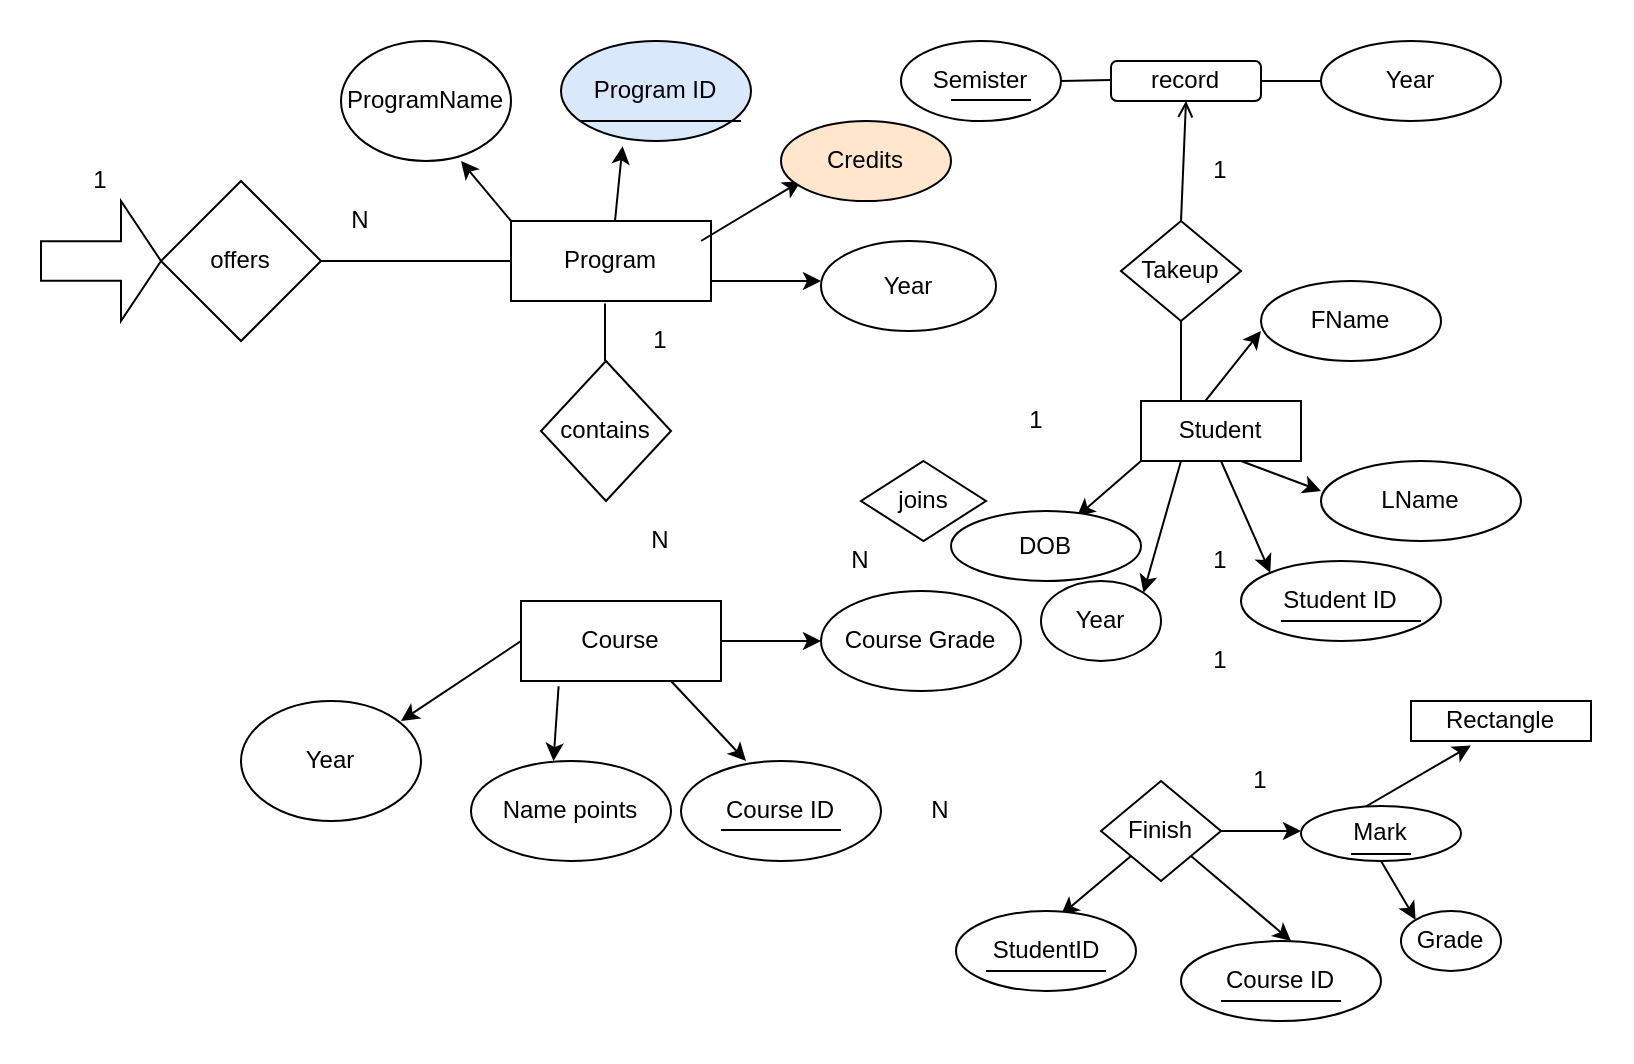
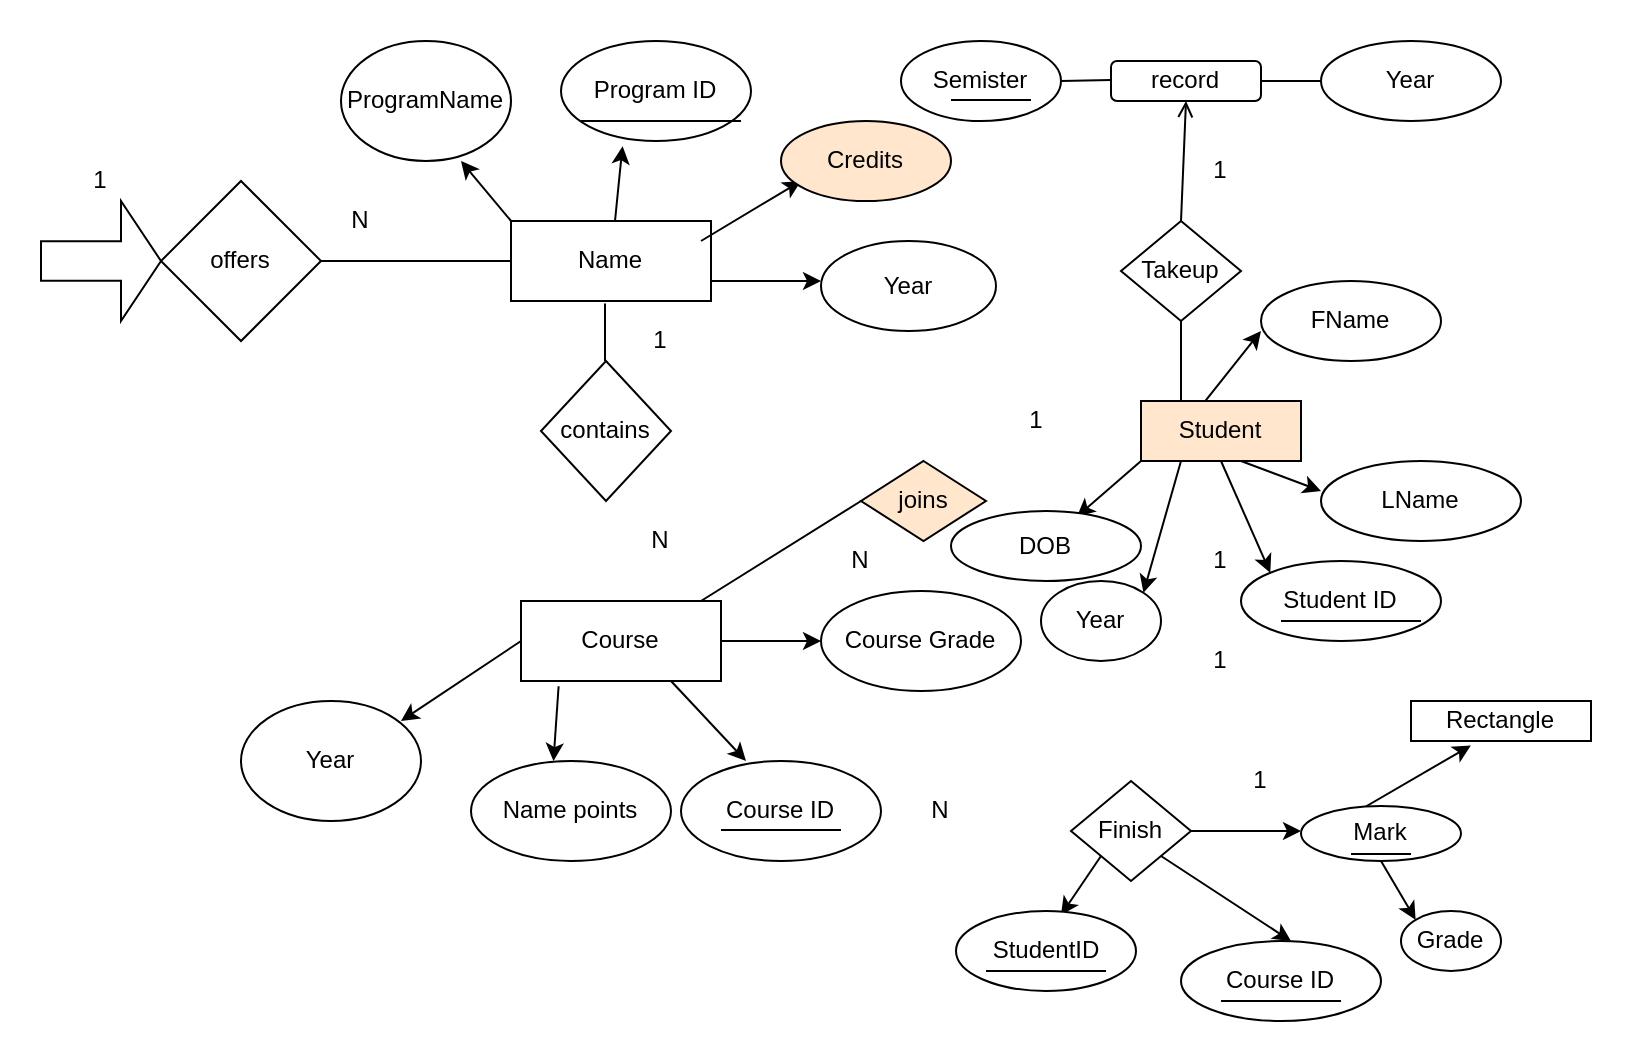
  <mxCell id="0" />
  <mxCell id="1" parent="0" />
- <mxCell id="2" value="Program" style="rounded=0;whiteSpace=wrap;html=1;" parent="1" vertex="1"><mxGeometry x="255" y="110" width="100" height="40" as="geometry" /></mxCell>
+ <mxCell id="2" value="Name" style="rounded=0;whiteSpace=wrap;html=1;" parent="1" vertex="1"><mxGeometry x="255" y="110" width="100" height="40" as="geometry" /></mxCell>
  <mxCell id="3" value="offers" style="rhombus;whiteSpace=wrap;html=1;" parent="1" vertex="1"><mxGeometry x="80" y="90" width="80" height="80" as="geometry" /></mxCell>
  <mxCell id="4" value="" style="html=1;shadow=0;dashed=0;align=center;verticalAlign=middle;shape=mxgraph.arrows2.arrow;dy=0.67;dx=20;notch=0;" parent="1" vertex="1"><mxGeometry x="20" y="100" width="60" height="60" as="geometry" /></mxCell>
  <mxCell id="5" value="" style="endArrow=classic;html=1;exitX=1;exitY=0.75;exitDx=0;exitDy=0;" parent="1" source="2" edge="1"><mxGeometry width="50" height="50" relative="1" as="geometry"><mxPoint x="290" y="240" as="sourcePoint" /><mxPoint x="410" y="140" as="targetPoint" /></mxGeometry></mxCell>
  <mxCell id="6" value="" style="endArrow=classic;html=1;entryX=0.408;entryY=1.13;entryDx=0;entryDy=0;entryPerimeter=0;" parent="1" source="2" edge="1"><mxGeometry width="50" height="50" relative="1" as="geometry"><mxPoint x="270" y="110" as="sourcePoint" /><mxPoint x="310.8" y="72.6" as="targetPoint" /><Array as="points"><mxPoint x="310" y="80" /></Array></mxGeometry></mxCell>
  <mxCell id="7" value="" style="endArrow=classic;html=1;entryX=0.25;entryY=1;entryDx=0;entryDy=0;exitX=0.95;exitY=0.25;exitDx=0;exitDy=0;exitPerimeter=0;" parent="1" source="2" edge="1"><mxGeometry width="50" height="50" relative="1" as="geometry"><mxPoint x="360" y="120" as="sourcePoint" /><mxPoint x="400" y="90" as="targetPoint" /></mxGeometry></mxCell>
  <mxCell id="8" value="" style="endArrow=classic;html=1;exitX=0;exitY=0;exitDx=0;exitDy=0;" parent="1" source="2" edge="1"><mxGeometry width="50" height="50" relative="1" as="geometry"><mxPoint x="250" y="240" as="sourcePoint" /><mxPoint x="230" y="80" as="targetPoint" /></mxGeometry></mxCell>
  <mxCell id="9" value="Course" style="rounded=0;whiteSpace=wrap;html=1;" parent="1" vertex="1"><mxGeometry x="260" y="300" width="100" height="40" as="geometry" /></mxCell>
  <mxCell id="10" value="contains" style="rhombus;whiteSpace=wrap;html=1;" parent="1" vertex="1"><mxGeometry x="270" y="180" width="65" height="70" as="geometry" /></mxCell>
  <mxCell id="11" value="" style="endArrow=classic;html=1;" parent="1" edge="1"><mxGeometry width="50" height="50" relative="1" as="geometry"><mxPoint x="360" y="320" as="sourcePoint" /><mxPoint x="410" y="320" as="targetPoint" /></mxGeometry></mxCell>
  <mxCell id="12" value="" style="endArrow=classic;html=1;exitX=0.75;exitY=1;exitDx=0;exitDy=0;entryX=0.25;entryY=0;entryDx=0;entryDy=0;" parent="1" source="9" edge="1"><mxGeometry width="50" height="50" relative="1" as="geometry"><mxPoint x="335" y="390" as="sourcePoint" /><mxPoint x="372.5" y="380" as="targetPoint" /></mxGeometry></mxCell>
  <mxCell id="13" value="" style="endArrow=classic;html=1;exitX=0.188;exitY=1.065;exitDx=0;exitDy=0;exitPerimeter=0;entryX=0.5;entryY=0;entryDx=0;entryDy=0;" parent="1" source="9" edge="1"><mxGeometry width="50" height="50" relative="1" as="geometry"><mxPoint x="260" y="325" as="sourcePoint" /><mxPoint x="276.25" y="380" as="targetPoint" /></mxGeometry></mxCell>
  <mxCell id="14" value="" style="endArrow=classic;html=1;entryX=1;entryY=0.5;entryDx=0;entryDy=0;" parent="1" edge="1"><mxGeometry width="50" height="50" relative="1" as="geometry"><mxPoint x="260" y="320" as="sourcePoint" /><mxPoint x="200" y="360" as="targetPoint" /></mxGeometry></mxCell>
  <mxCell id="15" value="" style="endArrow=none;html=1;" parent="1" edge="1"><mxGeometry width="50" height="50" relative="1" as="geometry"><mxPoint x="302" y="180" as="sourcePoint" /><mxPoint x="302" y="160" as="targetPoint" /><Array as="points"><mxPoint x="302" y="160" /><mxPoint x="302" y="150" /></Array></mxGeometry></mxCell>
  <mxCell id="16" value="N" style="text;html=1;strokeColor=none;fillColor=none;align=center;verticalAlign=middle;whiteSpace=wrap;rounded=0;" parent="1" vertex="1"><mxGeometry x="310" y="260" width="40" height="20" as="geometry" /></mxCell>
  <mxCell id="17" value="" style="endArrow=none;html=1;entryX=0;entryY=0.5;entryDx=0;entryDy=0;" parent="1" target="2" edge="1"><mxGeometry width="50" height="50" relative="1" as="geometry"><mxPoint x="160" y="130" as="sourcePoint" /><mxPoint x="210" y="80" as="targetPoint" /></mxGeometry></mxCell>
  <mxCell id="18" value="N" style="text;html=1;strokeColor=none;fillColor=none;align=center;verticalAlign=middle;whiteSpace=wrap;rounded=0;" parent="1" vertex="1"><mxGeometry x="160" y="100" width="40" height="20" as="geometry" /></mxCell>
- <mxCell id="19" value="Student" style="rounded=0;whiteSpace=wrap;html=1;" parent="1" vertex="1"><mxGeometry x="570" y="200" width="80" height="30" as="geometry" /></mxCell>
+ <mxCell id="19" value="Student" style="rounded=0;whiteSpace=wrap;html=1;fillColor=#ffe6cc;" parent="1" vertex="1"><mxGeometry x="570" y="200" width="80" height="30" as="geometry" /></mxCell>
  <mxCell id="20" style="edgeStyle=orthogonalEdgeStyle;rounded=0;orthogonalLoop=1;jettySize=auto;html=1;exitX=0.25;exitY=1;exitDx=0;exitDy=0;entryX=0.5;entryY=1;entryDx=0;entryDy=0;" parent="1" edge="1"><mxGeometry relative="1" as="geometry"><mxPoint x="400" y="90" as="sourcePoint" /><mxPoint x="420" y="90" as="targetPoint" /></mxGeometry></mxCell>
- <mxCell id="21" value="joins" style="rhombus;whiteSpace=wrap;html=1;" parent="1" vertex="1"><mxGeometry x="430" y="230" width="62.5" height="40" as="geometry" /></mxCell>
+ <mxCell id="21" value="joins" style="rhombus;whiteSpace=wrap;html=1;fillColor=#ffe6cc;" parent="1" vertex="1"><mxGeometry x="430" y="230" width="62.5" height="40" as="geometry" /></mxCell>
+ <mxCell id="22" value="" style="endArrow=none;html=1;exitX=0.9;exitY=0;exitDx=0;exitDy=0;exitPerimeter=0;entryX=0;entryY=0.5;entryDx=0;entryDy=0;" parent="1" source="9" target="21" edge="1"><mxGeometry width="50" height="50" relative="1" as="geometry"><mxPoint x="340" y="280" as="sourcePoint" /><mxPoint x="440" y="260" as="targetPoint" /></mxGeometry></mxCell>
  <mxCell id="23" value="N" style="text;html=1;strokeColor=none;fillColor=none;align=center;verticalAlign=middle;whiteSpace=wrap;rounded=0;" parent="1" vertex="1"><mxGeometry x="410" y="270" width="40" height="20" as="geometry" /></mxCell>
  <mxCell id="24" value="" style="endArrow=classic;html=1;exitX=0.4;exitY=0.007;exitDx=0;exitDy=0;exitPerimeter=0;entryX=0;entryY=0.75;entryDx=0;entryDy=0;" parent="1" source="19" edge="1"><mxGeometry width="50" height="50" relative="1" as="geometry"><mxPoint x="290" y="240" as="sourcePoint" /><mxPoint x="630" y="165" as="targetPoint" /></mxGeometry></mxCell>
  <mxCell id="25" value="" style="endArrow=classic;html=1;entryX=0;entryY=0.25;entryDx=0;entryDy=0;" parent="1" edge="1"><mxGeometry width="50" height="50" relative="1" as="geometry"><mxPoint x="620" y="230" as="sourcePoint" /><mxPoint x="660" y="245" as="targetPoint" /></mxGeometry></mxCell>
  <mxCell id="26" value="" style="endArrow=classic;html=1;entryX=0;entryY=0;entryDx=0;entryDy=0;exitX=0.5;exitY=1;exitDx=0;exitDy=0;" parent="1" source="19" target="52" edge="1"><mxGeometry width="50" height="50" relative="1" as="geometry"><mxPoint x="540" y="220" as="sourcePoint" /><mxPoint x="617.5" y="270" as="targetPoint" /></mxGeometry></mxCell>
  <mxCell id="27" value="" style="endArrow=classic;html=1;entryX=0.633;entryY=-0.11;entryDx=0;entryDy=0;entryPerimeter=0;exitX=0;exitY=1;exitDx=0;exitDy=0;" parent="1" source="19" edge="1"><mxGeometry width="50" height="50" relative="1" as="geometry"><mxPoint x="530" y="225" as="sourcePoint" /><mxPoint x="537.98" y="257.8" as="targetPoint" /></mxGeometry></mxCell>
  <mxCell id="28" value="Takeup" style="rhombus;whiteSpace=wrap;html=1;" parent="1" vertex="1"><mxGeometry x="560" y="110" width="60" height="50" as="geometry" /></mxCell>
  <mxCell id="29" value="record" style="rounded=1;whiteSpace=wrap;html=1;" parent="1" vertex="1"><mxGeometry x="555" y="30" width="75" height="20" as="geometry" /></mxCell>
  <mxCell id="30" value="" style="endArrow=open;html=1;exitX=0.5;exitY=0;exitDx=0;exitDy=0;entryX=0.5;entryY=1;entryDx=0;entryDy=0;" parent="1" source="28" target="29" edge="1"><mxGeometry width="50" height="50" relative="1" as="geometry"><mxPoint x="570" y="120" as="sourcePoint" /><mxPoint x="580" y="60" as="targetPoint" /></mxGeometry></mxCell>
  <mxCell id="31" value="" style="endArrow=none;html=1;entryX=0;entryY=0.5;entryDx=0;entryDy=0;exitX=1;exitY=0.5;exitDx=0;exitDy=0;" parent="1" source="29" edge="1"><mxGeometry width="50" height="50" relative="1" as="geometry"><mxPoint x="640" y="40" as="sourcePoint" /><mxPoint x="660" y="40" as="targetPoint" /></mxGeometry></mxCell>
  <mxCell id="32" value="" style="endArrow=none;html=1;" parent="1" edge="1"><mxGeometry width="50" height="50" relative="1" as="geometry"><mxPoint x="555" y="39.5" as="sourcePoint" /><mxPoint x="530" y="40" as="targetPoint" /></mxGeometry></mxCell>
  <mxCell id="33" value="" style="endArrow=none;html=1;entryX=0.5;entryY=1;entryDx=0;entryDy=0;" parent="1" target="28" edge="1"><mxGeometry width="50" height="50" relative="1" as="geometry"><mxPoint x="590" y="200" as="sourcePoint" /><mxPoint x="560" y="175" as="targetPoint" /></mxGeometry></mxCell>
  <mxCell id="34" value="" style="endArrow=classic;html=1;exitX=0.25;exitY=1;exitDx=0;exitDy=0;entryX=1;entryY=0;entryDx=0;entryDy=0;" parent="1" source="19" target="54" edge="1"><mxGeometry width="50" height="50" relative="1" as="geometry"><mxPoint x="610" y="350" as="sourcePoint" /><mxPoint x="575" y="290" as="targetPoint" /></mxGeometry></mxCell>
- <mxCell id="35" value="Finish" style="rhombus;whiteSpace=wrap;html=1;" parent="1" vertex="1"><mxGeometry x="550" y="390" width="60" height="50" as="geometry" /></mxCell>
+ <mxCell id="35" value="Finish" style="rhombus;whiteSpace=wrap;html=1;" parent="1" vertex="1"><mxGeometry x="535" y="390" width="60" height="50" as="geometry" /></mxCell>
  <mxCell id="36" value="" style="endArrow=classic;html=1;entryX=0;entryY=0.25;entryDx=0;entryDy=0;exitX=1;exitY=0.5;exitDx=0;exitDy=0;" parent="1" source="35" edge="1"><mxGeometry width="50" height="50" relative="1" as="geometry"><mxPoint x="290" y="240" as="sourcePoint" /><mxPoint x="650" y="415" as="targetPoint" /></mxGeometry></mxCell>
  <mxCell id="37" value="" style="endArrow=classic;html=1;entryX=0.5;entryY=0;entryDx=0;entryDy=0;exitX=1;exitY=1;exitDx=0;exitDy=0;" parent="1" source="35" edge="1"><mxGeometry width="50" height="50" relative="1" as="geometry"><mxPoint x="290" y="240" as="sourcePoint" /><mxPoint x="645" y="470" as="targetPoint" /></mxGeometry></mxCell>
  <mxCell id="38" value="" style="endArrow=classic;html=1;entryX=0.333;entryY=1.11;entryDx=0;entryDy=0;entryPerimeter=0;exitX=0.333;exitY=0;exitDx=0;exitDy=0;exitPerimeter=0;" parent="1" target="74" edge="1"><mxGeometry width="50" height="50" relative="1" as="geometry"><mxPoint x="669.98" y="410" as="sourcePoint" /><mxPoint x="657.2" y="373" as="targetPoint" /></mxGeometry></mxCell>
  <mxCell id="39" value="" style="endArrow=classic;html=1;entryX=0;entryY=0;entryDx=0;entryDy=0;" parent="1" target="65" edge="1"><mxGeometry width="50" height="50" relative="1" as="geometry"><mxPoint x="690" y="430" as="sourcePoint" /><mxPoint x="521.18" y="371.4" as="targetPoint" /></mxGeometry></mxCell>
  <mxCell id="40" value="ProgramName" style="ellipse;whiteSpace=wrap;html=1;" parent="1" vertex="1"><mxGeometry x="170" y="20" width="85" height="60" as="geometry" /></mxCell>
- <mxCell id="41" value="Program ID" style="ellipse;whiteSpace=wrap;html=1;fillColor=#dae8fc;" parent="1" vertex="1"><mxGeometry x="280" y="20" width="95" height="50" as="geometry" /></mxCell>
+ <mxCell id="41" value="Program ID" style="ellipse;whiteSpace=wrap;html=1;" parent="1" vertex="1"><mxGeometry x="280" y="20" width="95" height="50" as="geometry" /></mxCell>
  <mxCell id="42" value="" style="endArrow=none;html=1;" parent="1" edge="1"><mxGeometry width="50" height="50" relative="1" as="geometry"><mxPoint x="290" y="60" as="sourcePoint" /><mxPoint x="370" y="60" as="targetPoint" /></mxGeometry></mxCell>
  <mxCell id="43" value="Credits" style="ellipse;whiteSpace=wrap;html=1;fillColor=#ffe6cc;" parent="1" vertex="1"><mxGeometry x="390" y="60" width="85" height="40" as="geometry" /></mxCell>
  <mxCell id="44" value="Year" style="ellipse;whiteSpace=wrap;html=1;" parent="1" vertex="1"><mxGeometry x="410" y="120" width="87.5" height="45" as="geometry" /></mxCell>
  <mxCell id="45" value="Year" style="ellipse;whiteSpace=wrap;html=1;" parent="1" vertex="1"><mxGeometry x="120" y="350" width="90" height="60" as="geometry" /></mxCell>
  <mxCell id="46" value="Name points" style="ellipse;whiteSpace=wrap;html=1;" parent="1" vertex="1"><mxGeometry x="235" y="380" width="100" height="50" as="geometry" /></mxCell>
  <mxCell id="47" value="Course ID" style="ellipse;whiteSpace=wrap;html=1;" parent="1" vertex="1"><mxGeometry x="340" y="380" width="100" height="50" as="geometry" /></mxCell>
  <mxCell id="48" value="" style="endArrow=none;html=1;" parent="1" edge="1"><mxGeometry width="50" height="50" relative="1" as="geometry"><mxPoint x="360" y="414.5" as="sourcePoint" /><mxPoint x="420" y="414.5" as="targetPoint" /></mxGeometry></mxCell>
  <mxCell id="49" value="Course Grade" style="ellipse;whiteSpace=wrap;html=1;" parent="1" vertex="1"><mxGeometry x="410" y="295" width="100" height="50" as="geometry" /></mxCell>
  <mxCell id="50" value="FName" style="ellipse;whiteSpace=wrap;html=1;" parent="1" vertex="1"><mxGeometry x="630" y="140" width="90" height="40" as="geometry" /></mxCell>
  <mxCell id="51" value="LName" style="ellipse;whiteSpace=wrap;html=1;" parent="1" vertex="1"><mxGeometry x="660" y="230" width="100" height="40" as="geometry" /></mxCell>
  <mxCell id="52" value="Student ID" style="ellipse;whiteSpace=wrap;html=1;" parent="1" vertex="1"><mxGeometry x="620" y="280" width="100" height="40" as="geometry" /></mxCell>
  <mxCell id="53" value="" style="endArrow=none;html=1;" parent="1" edge="1"><mxGeometry width="50" height="50" relative="1" as="geometry"><mxPoint x="640" y="310" as="sourcePoint" /><mxPoint x="710" y="310" as="targetPoint" /></mxGeometry></mxCell>
  <mxCell id="54" value="Year" style="ellipse;whiteSpace=wrap;html=1;" parent="1" vertex="1"><mxGeometry x="520" y="290" width="60" height="40" as="geometry" /></mxCell>
  <mxCell id="55" value="DOB" style="ellipse;whiteSpace=wrap;html=1;" parent="1" vertex="1"><mxGeometry x="475" y="255" width="95" height="35" as="geometry" /></mxCell>
  <mxCell id="56" value="" style="endArrow=classic;html=1;exitX=0;exitY=1;exitDx=0;exitDy=0;" parent="1" source="35" edge="1"><mxGeometry width="50" height="50" relative="1" as="geometry"><mxPoint x="290" y="370" as="sourcePoint" /><mxPoint x="530" y="457" as="targetPoint" /></mxGeometry></mxCell>
  <mxCell id="57" value="1" style="text;html=1;strokeColor=none;fillColor=none;align=center;verticalAlign=middle;whiteSpace=wrap;rounded=0;" parent="1" vertex="1"><mxGeometry x="30" y="80" width="40" height="20" as="geometry" /></mxCell>
  <mxCell id="58" value="1" style="text;html=1;strokeColor=none;fillColor=none;align=center;verticalAlign=middle;whiteSpace=wrap;rounded=0;" parent="1" vertex="1"><mxGeometry x="310" y="160" width="40" height="20" as="geometry" /></mxCell>
  <mxCell id="59" value="1" style="text;html=1;strokeColor=none;fillColor=none;align=center;verticalAlign=middle;whiteSpace=wrap;rounded=0;" parent="1" vertex="1"><mxGeometry x="600" y="80" width="20" height="10" as="geometry" /></mxCell>
  <mxCell id="60" value="1" style="text;html=1;strokeColor=none;fillColor=none;align=center;verticalAlign=middle;whiteSpace=wrap;rounded=0;" parent="1" vertex="1"><mxGeometry x="590" y="270" width="40" height="20" as="geometry" /></mxCell>
  <mxCell id="61" value="1" style="text;html=1;strokeColor=none;fillColor=none;align=center;verticalAlign=middle;whiteSpace=wrap;rounded=0;" parent="1" vertex="1"><mxGeometry x="590" y="320" width="40" height="20" as="geometry" /></mxCell>
  <mxCell id="62" value="1" style="text;html=1;strokeColor=none;fillColor=none;align=center;verticalAlign=middle;whiteSpace=wrap;rounded=0;" parent="1" vertex="1"><mxGeometry x="610" y="380" width="40" height="20" as="geometry" /></mxCell>
  <mxCell id="63" value="N" style="text;html=1;strokeColor=none;fillColor=none;align=center;verticalAlign=middle;whiteSpace=wrap;rounded=0;" parent="1" vertex="1"><mxGeometry x="450" y="395" width="40" height="20" as="geometry" /></mxCell>
  <mxCell id="64" value="1" style="text;html=1;strokeColor=none;fillColor=none;align=center;verticalAlign=middle;whiteSpace=wrap;rounded=0;" parent="1" vertex="1"><mxGeometry x="497.5" y="200" width="40" height="20" as="geometry" /></mxCell>
  <mxCell id="65" value="Grade" style="ellipse;whiteSpace=wrap;html=1;" parent="1" vertex="1"><mxGeometry x="700" y="455" width="50" height="30" as="geometry" /></mxCell>
  <mxCell id="66" value="StudentID" style="ellipse;whiteSpace=wrap;html=1;" parent="1" vertex="1"><mxGeometry x="477.5" y="455" width="90" height="40" as="geometry" /></mxCell>
  <mxCell id="67" value="Course ID" style="ellipse;whiteSpace=wrap;html=1;" parent="1" vertex="1"><mxGeometry x="590" y="470" width="100" height="40" as="geometry" /></mxCell>
  <mxCell id="68" value="" style="endArrow=none;html=1;" parent="1" edge="1"><mxGeometry width="50" height="50" relative="1" as="geometry"><mxPoint x="492.5" y="485" as="sourcePoint" /><mxPoint x="552.5" y="485" as="targetPoint" /></mxGeometry></mxCell>
  <mxCell id="69" value="" style="endArrow=none;html=1;" parent="1" edge="1"><mxGeometry width="50" height="50" relative="1" as="geometry"><mxPoint x="610" y="500" as="sourcePoint" /><mxPoint x="670" y="500" as="targetPoint" /></mxGeometry></mxCell>
  <mxCell id="70" value="Mark" style="ellipse;whiteSpace=wrap;html=1;" parent="1" vertex="1"><mxGeometry x="650" y="402.5" width="80" height="27.5" as="geometry" /></mxCell>
  <mxCell id="71" value="Semister" style="ellipse;whiteSpace=wrap;html=1;" parent="1" vertex="1"><mxGeometry x="450" y="20" width="80" height="40" as="geometry" /></mxCell>
  <mxCell id="72" value="Year" style="ellipse;whiteSpace=wrap;html=1;" parent="1" vertex="1"><mxGeometry x="660" y="20" width="90" height="40" as="geometry" /></mxCell>
  <mxCell id="73" value="" style="endArrow=none;html=1;" parent="1" edge="1"><mxGeometry width="50" height="50" relative="1" as="geometry"><mxPoint x="675" y="426.5" as="sourcePoint" /><mxPoint x="705" y="426.5" as="targetPoint" /></mxGeometry></mxCell>
  <mxCell id="74" value="Rectangle" style="rounded=0;whiteSpace=wrap;html=1;" parent="1" vertex="1"><mxGeometry x="705" y="350" width="90" height="20" as="geometry" /></mxCell>
  <mxCell id="75" value="" style="endArrow=none;html=1;" parent="1" edge="1"><mxGeometry width="50" height="50" relative="1" as="geometry"><mxPoint x="475" y="49.5" as="sourcePoint" /><mxPoint x="515" y="49.5" as="targetPoint" /></mxGeometry></mxCell>
